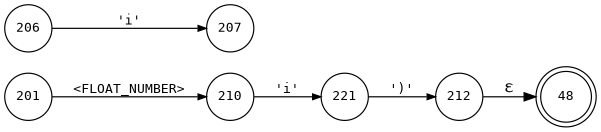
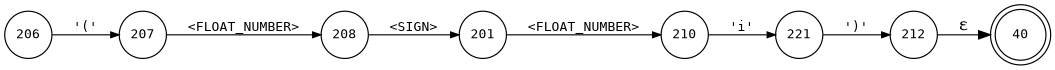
  digraph {
    fontname="DejaVu Sans Mono"
    rankdir=LR
    node [fixedsize=true fontname="DejaVu Sans Mono" fontsize=11 shape=circle peripheries=1]
    edge [arrowhead=normal arrowsize=.7 fontname="DejaVu Sans Mono" fontsize=11]
-   n1 [label=48 shape=doublecircle width=.6 peripheries=""]
+   n1 [label=40 shape=doublecircle width=.6 peripheries=""]
+   n2 [label=208 width=.55]
    n3 [label=201 width=.55]
    n4 [label=210 width=.55]
    n5 [label=221 width=.55]
    n6 [label=212 width=.55]
    n7 [label=206 width=.55]
    n8 [label=207 width=.55]
+   n2 -> n3 [label="<SIGN>"]
    n3 -> n4 [label="<FLOAT_NUMBER>"]
    n4 -> n5 [label="'i'"]
    n5 -> n6 [label="')'"]
    n6 -> n1 [label="&epsilon;" arrowhead="" arrowsize="" fontsize=""]
-   n7 -> n8 [label="'i'"]
+   n7 -> n8 [label="'('"]
+   n8 -> n2 [label="<FLOAT_NUMBER>"]
  }
